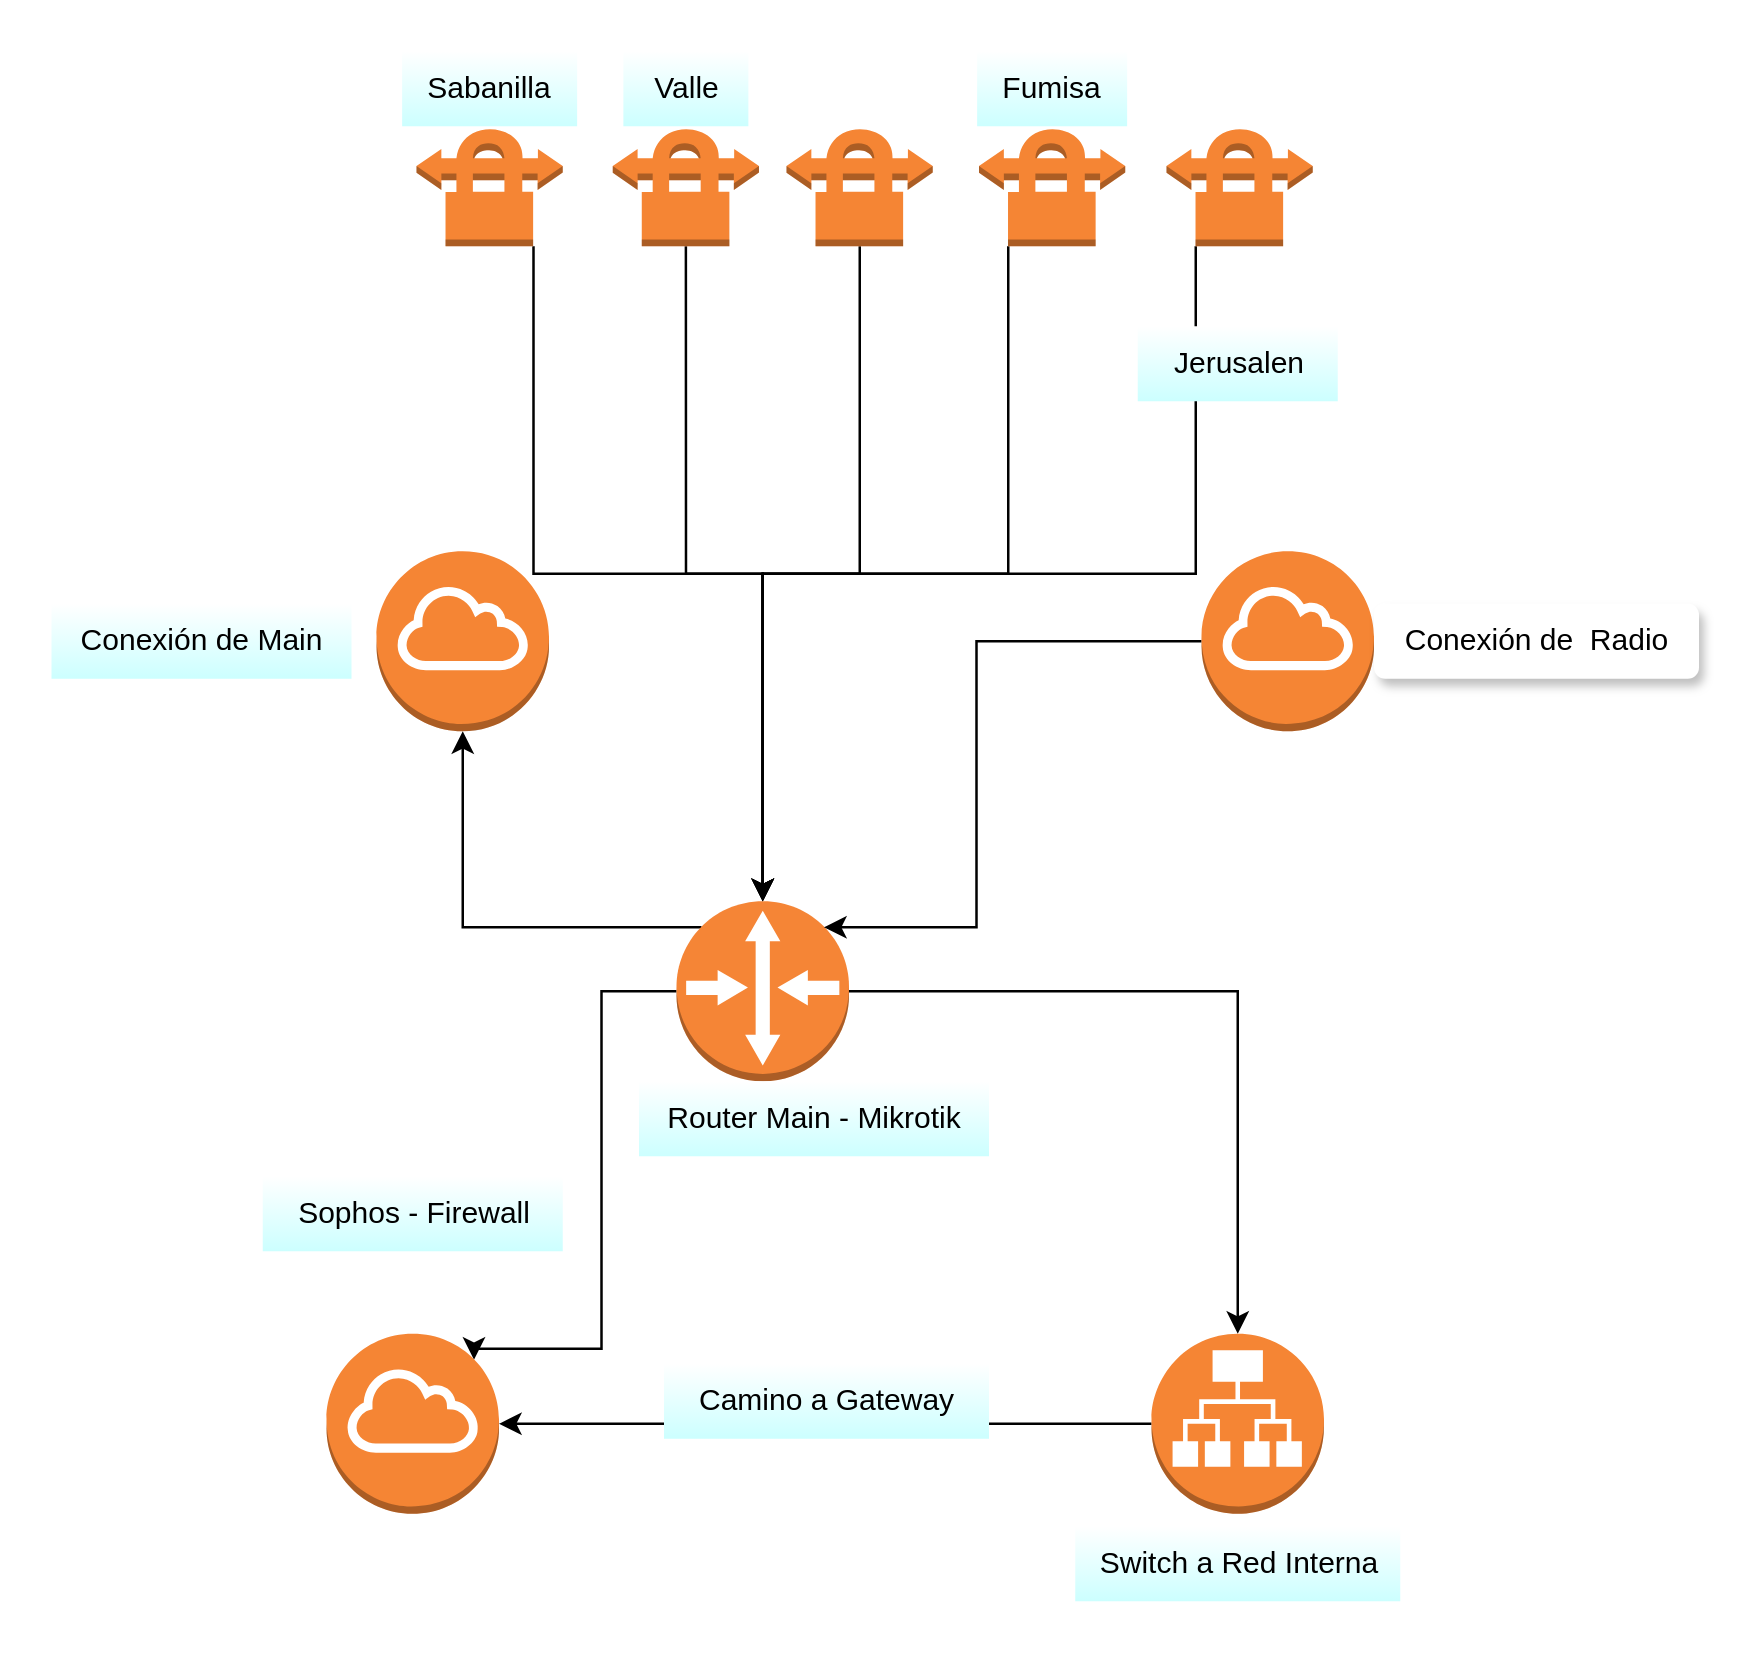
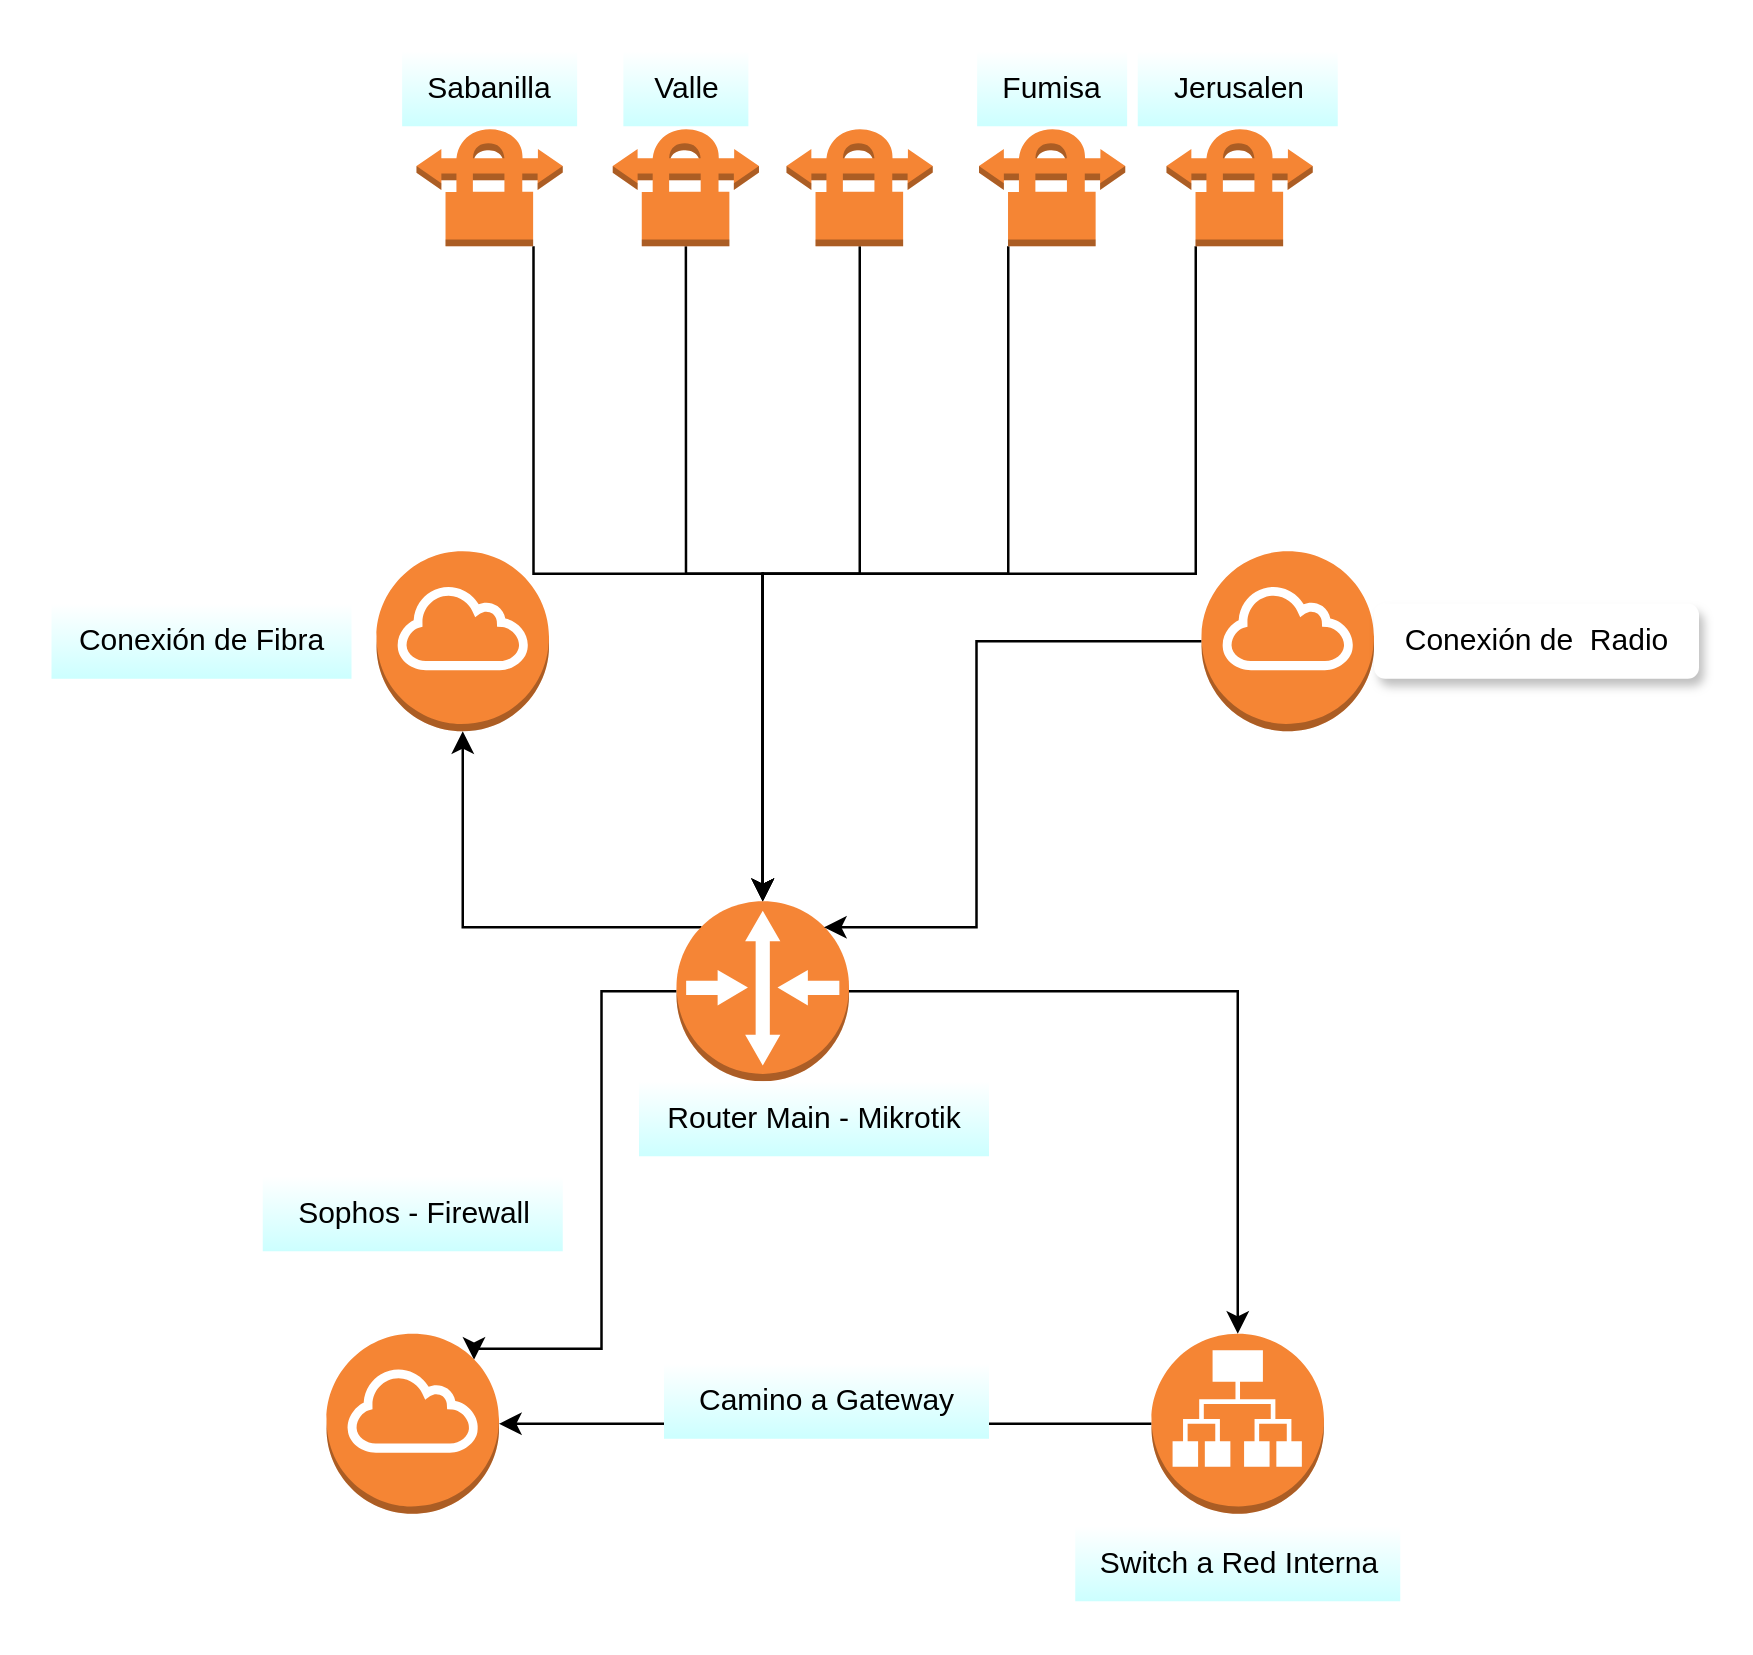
  <mxCell id="0" />
  <mxCell id="1" parent="0" />
  <mxCell id="2" style="edgeStyle=orthogonalEdgeStyle;rounded=0;orthogonalLoop=1;jettySize=auto;html=1;entryX=0.855;entryY=0.145;entryDx=0;entryDy=0;entryPerimeter=0;" edge="1" parent="1" source="5" target="17"><mxGeometry relative="1" as="geometry"><mxPoint x="199" y="539" as="targetPoint" /><Array as="points"><mxPoint x="240" y="396" /><mxPoint x="240" y="539" /><mxPoint x="189" y="539" /></Array></mxGeometry></mxCell>
  <mxCell id="3" style="edgeStyle=orthogonalEdgeStyle;rounded=0;orthogonalLoop=1;jettySize=auto;html=1;entryX=0.5;entryY=0;entryDx=0;entryDy=0;entryPerimeter=0;" edge="1" parent="1" source="5" target="9"><mxGeometry relative="1" as="geometry" /></mxCell>
  <mxCell id="4" style="edgeStyle=orthogonalEdgeStyle;rounded=0;orthogonalLoop=1;jettySize=auto;html=1;exitX=0.145;exitY=0.145;exitDx=0;exitDy=0;exitPerimeter=0;" edge="1" parent="1" source="5" target="12"><mxGeometry relative="1" as="geometry" /></mxCell>
  <mxCell id="5" value="" style="outlineConnect=0;dashed=0;verticalLabelPosition=bottom;verticalAlign=top;align=center;html=1;shape=mxgraph.aws3.router;fillColor=#F58536;gradientColor=none;" vertex="1" parent="1"><mxGeometry x="270" y="360" width="69" height="72" as="geometry" /></mxCell>
  <mxCell id="6" value="Router Main - Mikrotik" style="text;html=1;resizable=0;autosize=1;align=center;verticalAlign=middle;points=[];fillColor=default;strokeColor=none;rounded=0;gradientColor=#CCFFFF;" vertex="1" parent="1"><mxGeometry x="255" y="432" width="140" height="30" as="geometry" /></mxCell>
  <mxCell id="7" value="Sophos - Firewall&lt;br&gt;" style="text;html=1;resizable=0;autosize=1;align=center;verticalAlign=middle;points=[];fillColor=default;strokeColor=none;rounded=0;gradientColor=#CCFFFF;" vertex="1" parent="1"><mxGeometry x="104.5" y="470" width="120" height="30" as="geometry" /></mxCell>
  <mxCell id="8" style="edgeStyle=orthogonalEdgeStyle;rounded=0;orthogonalLoop=1;jettySize=auto;html=1;exitX=0;exitY=0.5;exitDx=0;exitDy=0;exitPerimeter=0;entryX=1;entryY=0.5;entryDx=0;entryDy=0;entryPerimeter=0;" edge="1" parent="1" source="9" target="17"><mxGeometry relative="1" as="geometry"><mxPoint x="164.5" y="575" as="targetPoint" /></mxGeometry></mxCell>
  <mxCell id="9" value="" style="outlineConnect=0;dashed=0;verticalLabelPosition=bottom;verticalAlign=top;align=center;html=1;shape=mxgraph.aws3.application_load_balancer;fillColor=#F58534;gradientColor=none;" vertex="1" parent="1"><mxGeometry x="460" y="533" width="69" height="72" as="geometry" /></mxCell>
  <mxCell id="10" value="Switch a Red Interna" style="text;html=1;resizable=0;autosize=1;align=center;verticalAlign=middle;points=[];fillColor=default;strokeColor=none;rounded=0;gradientColor=#CCFFFF;" vertex="1" parent="1"><mxGeometry x="429.5" y="610" width="130" height="30" as="geometry" /></mxCell>
  <mxCell id="11" value="Camino a Gateway" style="text;html=1;resizable=0;autosize=1;align=center;verticalAlign=middle;points=[];fillColor=default;strokeColor=none;rounded=0;gradientColor=#CCFFFF;" vertex="1" parent="1"><mxGeometry x="265" y="545" width="130" height="30" as="geometry" /></mxCell>
  <mxCell id="12" value="" style="outlineConnect=0;dashed=0;verticalLabelPosition=bottom;verticalAlign=top;align=center;html=1;shape=mxgraph.aws3.internet_gateway;fillColor=#F58534;gradientColor=none;" vertex="1" parent="1"><mxGeometry x="150" y="220" width="69" height="72" as="geometry" /></mxCell>
- <mxCell id="13" value="Conexión de Main" style="text;html=1;resizable=0;autosize=1;align=center;verticalAlign=middle;points=[];fillColor=default;strokeColor=none;rounded=0;gradientColor=#CCFFFF;" vertex="1" parent="1"><mxGeometry x="20" y="241" width="120" height="30" as="geometry" /></mxCell>
+ <mxCell id="13" value="Conexión de Fibra" style="text;html=1;resizable=0;autosize=1;align=center;verticalAlign=middle;points=[];fillColor=default;strokeColor=none;rounded=0;gradientColor=#CCFFFF;" vertex="1" parent="1"><mxGeometry x="20" y="241" width="120" height="30" as="geometry" /></mxCell>
  <mxCell id="14" style="edgeStyle=orthogonalEdgeStyle;rounded=0;orthogonalLoop=1;jettySize=auto;html=1;entryX=0.855;entryY=0.145;entryDx=0;entryDy=0;entryPerimeter=0;" edge="1" parent="1" source="15" target="5"><mxGeometry relative="1" as="geometry"><Array as="points"><mxPoint x="390" y="256" /><mxPoint x="390" y="370" /></Array></mxGeometry></mxCell>
  <mxCell id="15" value="" style="outlineConnect=0;dashed=0;verticalLabelPosition=bottom;verticalAlign=top;align=center;html=1;shape=mxgraph.aws3.internet_gateway;fillColor=#F58534;gradientColor=none;" vertex="1" parent="1"><mxGeometry x="480" y="220" width="69" height="72" as="geometry" /></mxCell>
  <mxCell id="16" value="Conexión de&amp;nbsp; Radio" style="text;html=1;resizable=0;autosize=1;align=center;verticalAlign=middle;points=[];fillColor=default;strokeColor=none;rounded=1;shadow=1;" vertex="1" parent="1"><mxGeometry x="549" y="241" width="130" height="30" as="geometry" /></mxCell>
  <mxCell id="17" value="" style="outlineConnect=0;dashed=0;verticalLabelPosition=bottom;verticalAlign=top;align=center;html=1;shape=mxgraph.aws3.internet_gateway;fillColor=#F58534;gradientColor=none;" vertex="1" parent="1"><mxGeometry x="130" y="533" width="69" height="72" as="geometry" /></mxCell>
  <mxCell id="18" style="edgeStyle=orthogonalEdgeStyle;rounded=0;orthogonalLoop=1;jettySize=auto;html=1;exitX=0.5;exitY=1;exitDx=0;exitDy=0;exitPerimeter=0;entryX=0.5;entryY=0;entryDx=0;entryDy=0;entryPerimeter=0;" edge="1" parent="1" source="19" target="5"><mxGeometry relative="1" as="geometry" /></mxCell>
  <mxCell id="19" value="" style="outlineConnect=0;dashed=0;verticalLabelPosition=bottom;verticalAlign=top;align=center;html=1;shape=mxgraph.aws3.vpn_connection;fillColor=#F58534;gradientColor=none;" vertex="1" parent="1"><mxGeometry x="244.5" y="50" width="58.5" height="48" as="geometry" /></mxCell>
  <mxCell id="20" style="edgeStyle=orthogonalEdgeStyle;rounded=0;orthogonalLoop=1;jettySize=auto;html=1;entryX=0.5;entryY=0;entryDx=0;entryDy=0;entryPerimeter=0;" edge="1" parent="1" source="21" target="5"><mxGeometry relative="1" as="geometry" /></mxCell>
  <mxCell id="21" value="" style="outlineConnect=0;dashed=0;verticalLabelPosition=bottom;verticalAlign=top;align=center;html=1;shape=mxgraph.aws3.vpn_connection;fillColor=#F58534;gradientColor=none;" vertex="1" parent="1"><mxGeometry x="314" y="50" width="58.5" height="48" as="geometry" /></mxCell>
  <mxCell id="22" style="edgeStyle=orthogonalEdgeStyle;rounded=0;orthogonalLoop=1;jettySize=auto;html=1;exitX=0.2;exitY=1;exitDx=0;exitDy=0;exitPerimeter=0;entryX=0.5;entryY=0;entryDx=0;entryDy=0;entryPerimeter=0;" edge="1" parent="1" source="23" target="5"><mxGeometry relative="1" as="geometry" /></mxCell>
  <mxCell id="23" value="" style="outlineConnect=0;dashed=0;verticalLabelPosition=bottom;verticalAlign=top;align=center;html=1;shape=mxgraph.aws3.vpn_connection;fillColor=#F58534;gradientColor=none;" vertex="1" parent="1"><mxGeometry x="391" y="50" width="58.5" height="48" as="geometry" /></mxCell>
  <mxCell id="24" style="edgeStyle=orthogonalEdgeStyle;rounded=0;orthogonalLoop=1;jettySize=auto;html=1;exitX=0.8;exitY=1;exitDx=0;exitDy=0;exitPerimeter=0;" edge="1" parent="1" source="25" target="5"><mxGeometry relative="1" as="geometry" /></mxCell>
  <mxCell id="25" value="" style="outlineConnect=0;dashed=0;verticalLabelPosition=bottom;verticalAlign=top;align=center;html=1;shape=mxgraph.aws3.vpn_connection;fillColor=#F58534;gradientColor=none;" vertex="1" parent="1"><mxGeometry x="166" y="50" width="58.5" height="48" as="geometry" /></mxCell>
  <mxCell id="26" value="Sabanilla" style="text;html=1;resizable=0;autosize=1;align=center;verticalAlign=middle;points=[];fillColor=default;strokeColor=none;rounded=0;gradientColor=#CCFFFF;" vertex="1" parent="1"><mxGeometry x="160.25" y="20" width="70" height="30" as="geometry" /></mxCell>
  <mxCell id="27" value="Valle" style="text;html=1;resizable=0;autosize=1;align=center;verticalAlign=middle;points=[];fillColor=default;strokeColor=none;rounded=0;gradientColor=#CCFFFF;" vertex="1" parent="1"><mxGeometry x="248.75" y="20" width="50" height="30" as="geometry" /></mxCell>
  <mxCell id="28" value="Fumisa" style="text;html=1;resizable=0;autosize=1;align=center;verticalAlign=middle;points=[];fillColor=default;strokeColor=none;rounded=0;gradientColor=#CCFFFF;" vertex="1" parent="1"><mxGeometry x="390.25" y="20" width="60" height="30" as="geometry" /></mxCell>
  <mxCell id="29" style="edgeStyle=orthogonalEdgeStyle;rounded=0;orthogonalLoop=1;jettySize=auto;html=1;exitX=0.2;exitY=1;exitDx=0;exitDy=0;exitPerimeter=0;entryX=0.5;entryY=0;entryDx=0;entryDy=0;entryPerimeter=0;" edge="1" parent="1" source="30" target="5"><mxGeometry relative="1" as="geometry" /></mxCell>
  <mxCell id="30" value="" style="outlineConnect=0;dashed=0;verticalLabelPosition=bottom;verticalAlign=top;align=center;html=1;shape=mxgraph.aws3.vpn_connection;fillColor=#F58534;gradientColor=none;" vertex="1" parent="1"><mxGeometry x="466" y="50" width="58.5" height="48" as="geometry" /></mxCell>
- <mxCell id="31" value="Jerusalen" style="text;html=1;resizable=0;autosize=1;align=center;verticalAlign=middle;points=[];fillColor=default;strokeColor=none;rounded=0;gradientColor=#CCFFFF;" vertex="1" parent="1"><mxGeometry x="454.5" y="130" width="80" height="30" as="geometry" /></mxCell>
+ <mxCell id="31" value="Jerusalen" style="text;html=1;resizable=0;autosize=1;align=center;verticalAlign=middle;points=[];fillColor=default;strokeColor=none;rounded=0;gradientColor=#CCFFFF;" vertex="1" parent="1"><mxGeometry x="454.5" y="20" width="80" height="30" as="geometry" /></mxCell>
